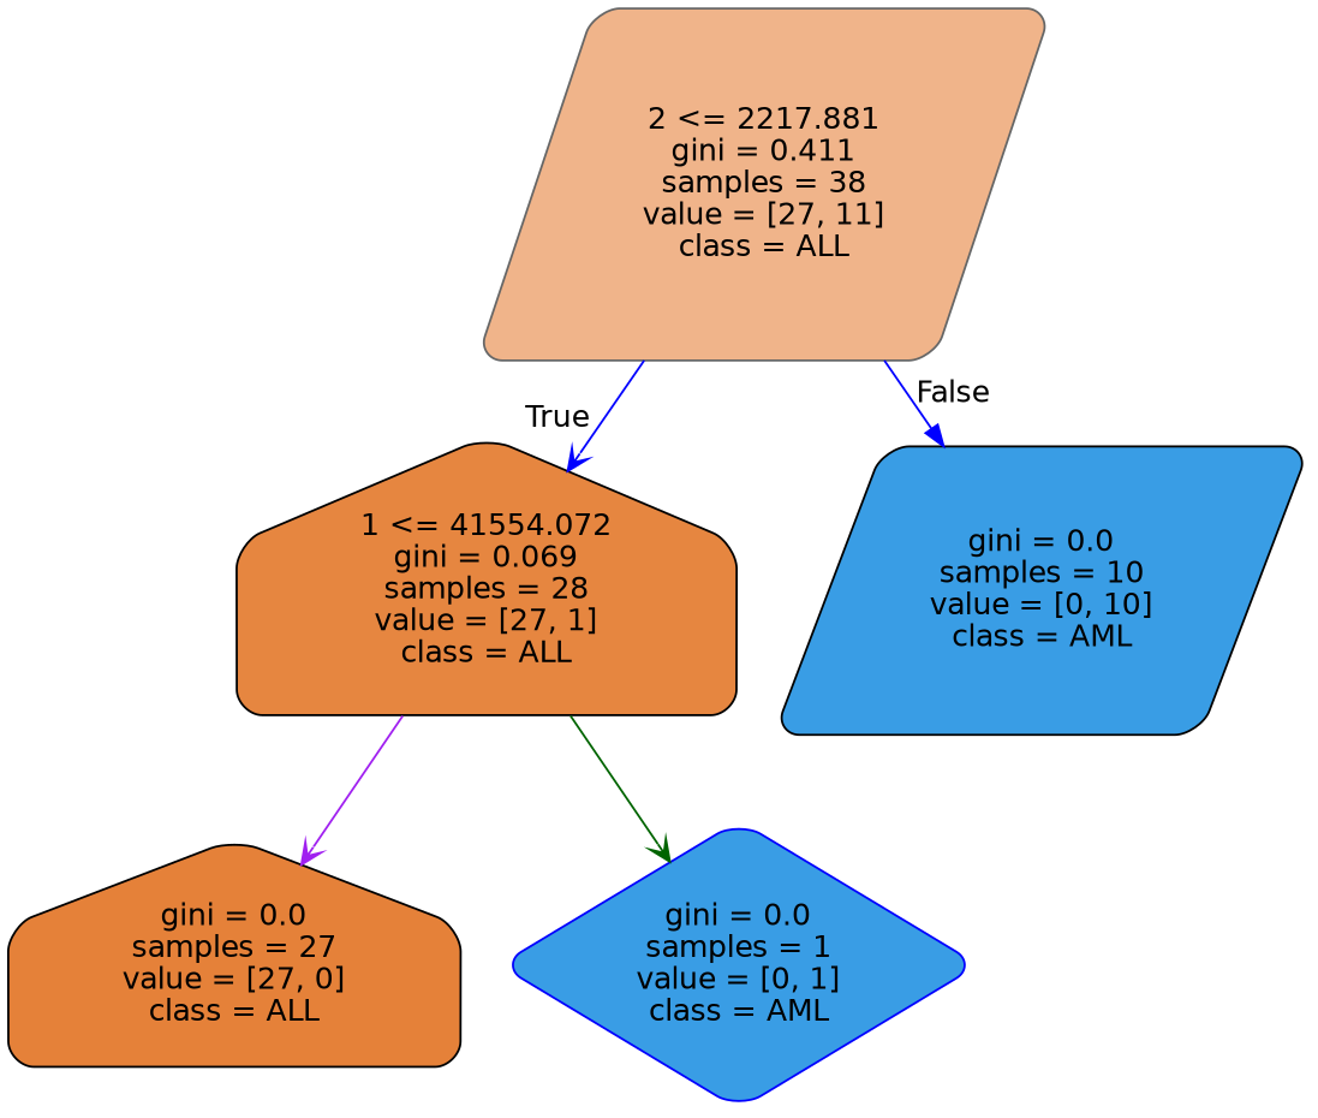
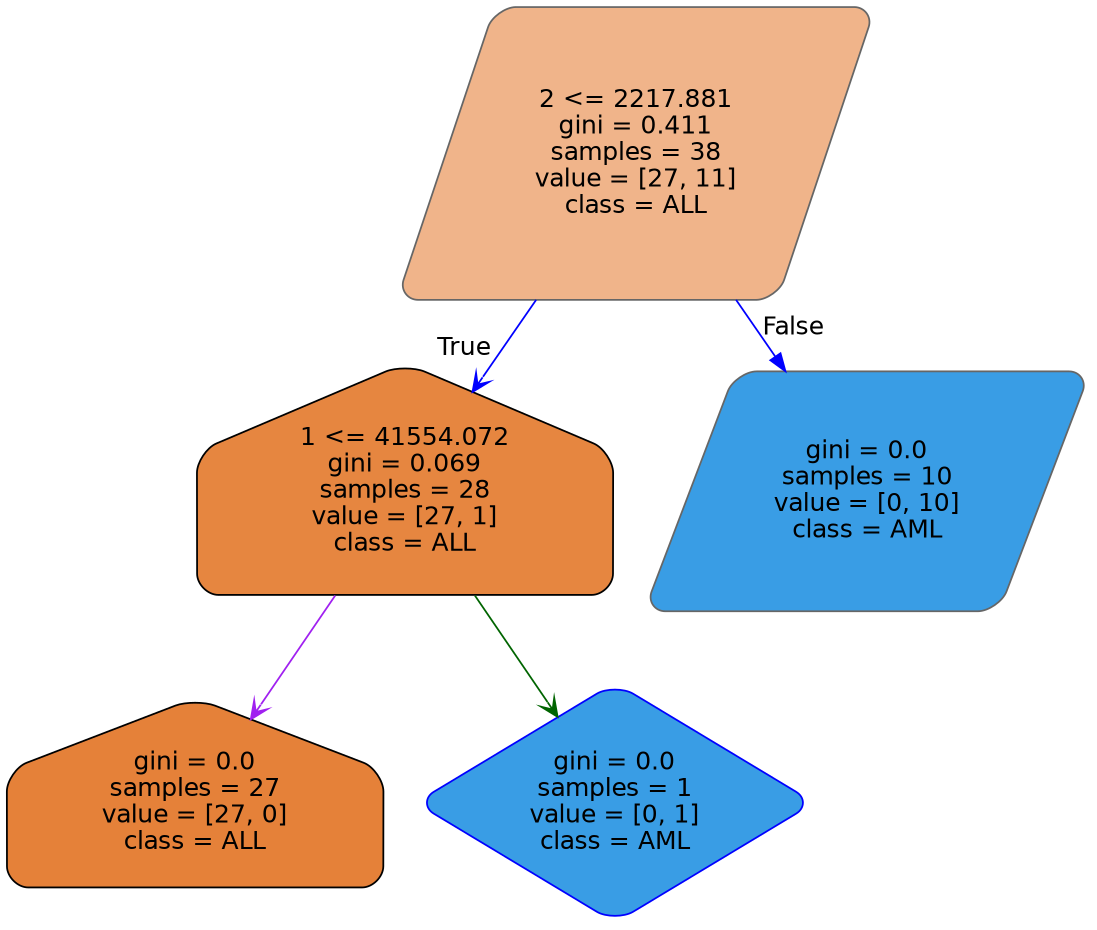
  digraph {
    node [color=gray40 fillcolor="#399de5" fontname=helvetica shape=parallelogram style="filled, rounded"]
    edge [fontname=helvetica color=blue arrowhead=vee]
    n1 [fillcolor="#f0b48a" label="2 <= 2217.881\ngini = 0.411\nsamples = 38\nvalue = [27, 11]\nclass = ALL"]
    n2 [color=black fillcolor="#e68640" label="1 <= 41554.072\ngini = 0.069\nsamples = 28\nvalue = [27, 1]\nclass = ALL" shape=house]
-   n3 [color=black label="gini = 0.0\nsamples = 10\nvalue = [0, 10]\nclass = AML"]
+   n3 [label="gini = 0.0\nsamples = 10\nvalue = [0, 10]\nclass = AML"]
    n4 [color=black fillcolor="#e58139" label="gini = 0.0\nsamples = 27\nvalue = [27, 0]\nclass = ALL" shape=house]
    n5 [color=blue label="gini = 0.0\nsamples = 1\nvalue = [0, 1]\nclass = AML" shape=diamond]
    n1 -> n2 [headlabel=True labelangle=45 labeldistance=2.5]
    n1 -> n3 [headlabel=False labelangle=-45 labeldistance=2.5 arrowhead=normal]
    n2 -> n4 [color=purple]
    n2 -> n5 [color=darkgreen]
  }
